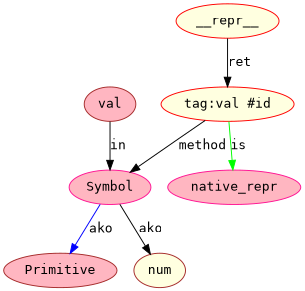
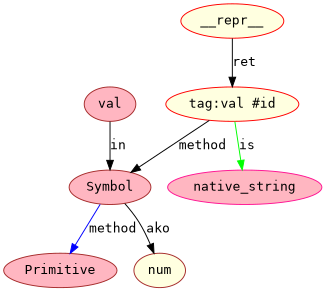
  digraph {
    fontname="DejaVu Sans Mono"
    node [color=brown fillcolor=lightpink fontname="DejaVu Sans Mono" style=filled]
    edge [fontname="DejaVu Sans Mono"]
    Primitive
-   Symbol [color=deeppink]
+   Symbol
    num [fillcolor=lightyellow]
    val
    __repr__ [color=red fillcolor=lightyellow]
    "tag:val #id" [color=red fillcolor=lightyellow]
-   native_string [color=deeppink label=native_repr]
-   Symbol -> Primitive [color=blue label=ako]
+   native_string [color=deeppink]
+   Symbol -> Primitive [color=blue label=method]
    Symbol -> num [label=ako]
    val -> Symbol [label=in]
    __repr__ -> "tag:val #id" [label=ret]
    "tag:val #id" -> Symbol [label=method]
    "tag:val #id" -> native_string [color=green label=is]
  }
